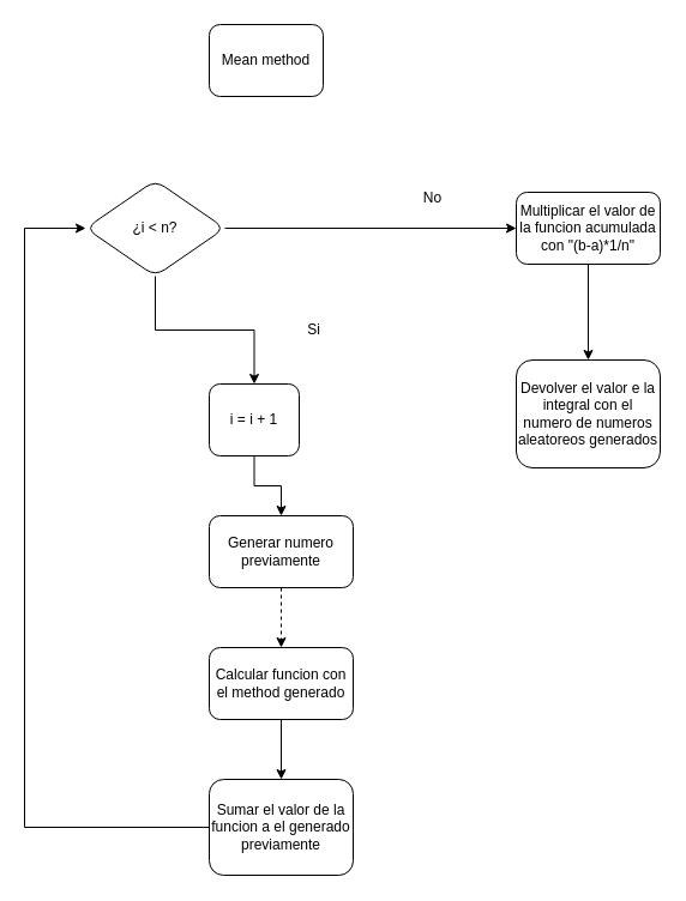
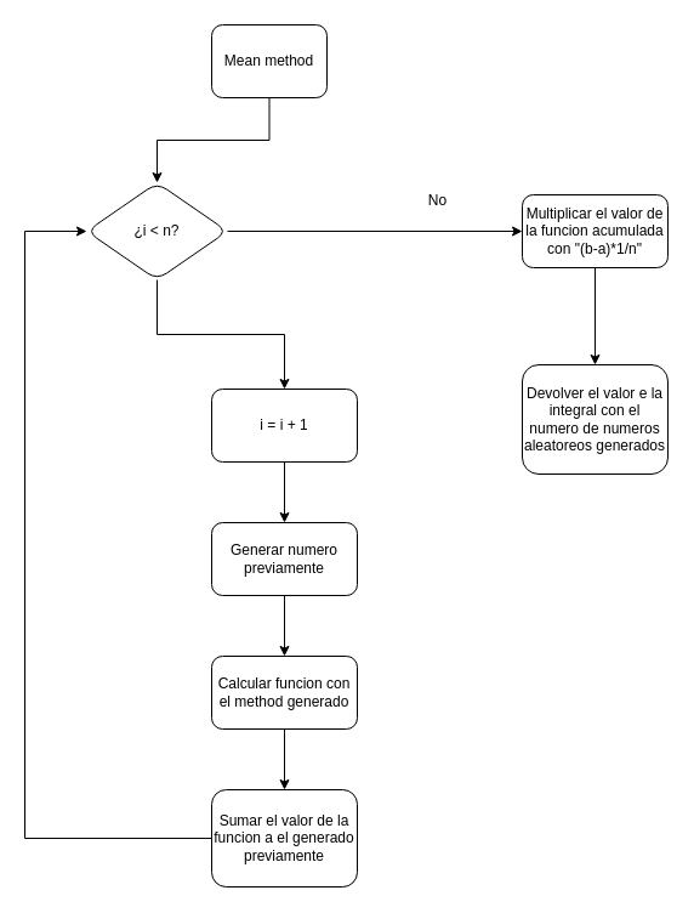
  <mxCell id="0" />
  <mxCell id="1" parent="0" />
+ <mxCell id="2" value="" style="edgeStyle=orthogonalEdgeStyle;rounded=0;orthogonalLoop=1;jettySize=auto;html=1;" edge="1" parent="1" source="3" target="6"><mxGeometry relative="1" as="geometry" /></mxCell>
  <mxCell id="3" value="Mean method" style="rounded=1;whiteSpace=wrap;html=1;" vertex="1" parent="1"><mxGeometry x="174" y="20" width="95" height="60" as="geometry" /></mxCell>
  <mxCell id="4" value="" style="edgeStyle=orthogonalEdgeStyle;rounded=0;orthogonalLoop=1;jettySize=auto;html=1;" edge="1" parent="1" source="6" target="8"><mxGeometry relative="1" as="geometry" /></mxCell>
  <mxCell id="5" value="" style="edgeStyle=orthogonalEdgeStyle;rounded=0;orthogonalLoop=1;jettySize=auto;html=1;" edge="1" parent="1" source="6" target="11"><mxGeometry relative="1" as="geometry" /></mxCell>
  <mxCell id="6" value="¿i &amp;lt; n?" style="rhombus;whiteSpace=wrap;html=1;rounded=1;" vertex="1" parent="1"><mxGeometry x="71" y="150" width="116" height="80" as="geometry" /></mxCell>
  <mxCell id="7" value="" style="edgeStyle=orthogonalEdgeStyle;rounded=0;orthogonalLoop=1;jettySize=auto;html=1;" edge="1" parent="1" source="8" target="19"><mxGeometry relative="1" as="geometry" /></mxCell>
  <mxCell id="8" value="Multiplicar el valor de la funcion acumulada con &quot;(b-a)*1/n&quot;" style="whiteSpace=wrap;html=1;rounded=1;" vertex="1" parent="1"><mxGeometry x="430" y="160" width="120" height="60" as="geometry" /></mxCell>
  <mxCell id="9" value="No" style="text;html=1;align=center;verticalAlign=middle;resizable=0;points=[];autosize=1;strokeColor=none;fillColor=none;rotation=0;container=0;" vertex="1" parent="1"><mxGeometry x="340" y="150" width="40" height="30" as="geometry" /></mxCell>
  <mxCell id="10" value="" style="edgeStyle=orthogonalEdgeStyle;rounded=0;orthogonalLoop=1;jettySize=auto;html=1;" edge="1" parent="1" source="11" target="14"><mxGeometry relative="1" as="geometry" /></mxCell>
- <mxCell id="11" value="i = i + 1" style="whiteSpace=wrap;html=1;rounded=1;" vertex="1" parent="1"><mxGeometry x="174" y="320" width="75" height="60" as="geometry" /></mxCell>
- <mxCell id="12" value="Si" style="text;html=1;align=center;verticalAlign=middle;resizable=0;points=[];autosize=1;strokeColor=none;fillColor=none;" vertex="1" parent="1"><mxGeometry x="246" y="260" width="30" height="30" as="geometry" /></mxCell>
- <mxCell id="13" value="" style="edgeStyle=orthogonalEdgeStyle;rounded=0;orthogonalLoop=1;jettySize=auto;html=1;dashed=1;" edge="1" parent="1" source="14" target="16"><mxGeometry relative="1" as="geometry" /></mxCell>
+ <mxCell id="11" value="i = i + 1" style="whiteSpace=wrap;html=1;rounded=1;" vertex="1" parent="1"><mxGeometry x="174" y="320" width="120" height="60" as="geometry" /></mxCell>
+ <mxCell id="13" value="" style="edgeStyle=orthogonalEdgeStyle;rounded=0;orthogonalLoop=1;jettySize=auto;html=1;" edge="1" parent="1" source="14" target="16"><mxGeometry relative="1" as="geometry" /></mxCell>
  <mxCell id="14" value="Generar numero previamente" style="whiteSpace=wrap;html=1;rounded=1;" vertex="1" parent="1"><mxGeometry x="174" y="430" width="120" height="60" as="geometry" /></mxCell>
  <mxCell id="15" value="" style="edgeStyle=orthogonalEdgeStyle;rounded=0;orthogonalLoop=1;jettySize=auto;html=1;" edge="1" parent="1" source="16" target="18"><mxGeometry relative="1" as="geometry" /></mxCell>
  <mxCell id="16" value="Calcular funcion con el method generado" style="whiteSpace=wrap;html=1;rounded=1;" vertex="1" parent="1"><mxGeometry x="174" y="540" width="120" height="60" as="geometry" /></mxCell>
  <mxCell id="17" style="edgeStyle=orthogonalEdgeStyle;rounded=0;orthogonalLoop=1;jettySize=auto;html=1;exitX=0;exitY=0.5;exitDx=0;exitDy=0;entryX=0;entryY=0.5;entryDx=0;entryDy=0;" edge="1" parent="1" source="18" target="6"><mxGeometry relative="1" as="geometry"><Array as="points"><mxPoint x="20" y="690" /><mxPoint x="20" y="190" /></Array></mxGeometry></mxCell>
  <mxCell id="18" value="Sumar el valor de la funcion a el generado previamente" style="whiteSpace=wrap;html=1;rounded=1;" vertex="1" parent="1"><mxGeometry x="174" y="650" width="120" height="80" as="geometry" /></mxCell>
  <mxCell id="19" value="Devolver el valor e la integral con el numero de numeros aleatoreos generados" style="whiteSpace=wrap;html=1;rounded=1;" vertex="1" parent="1"><mxGeometry x="430" y="300" width="120" height="90" as="geometry" /></mxCell>
